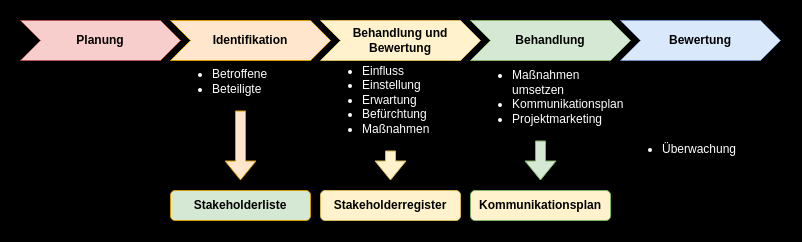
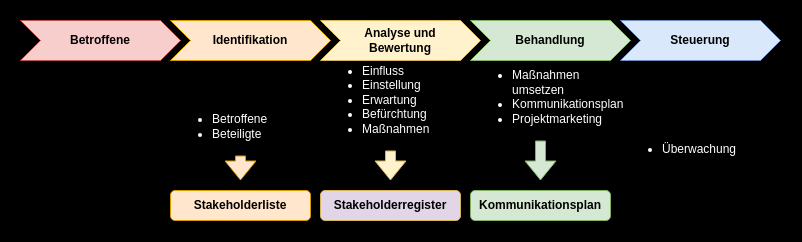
  <mxCell id="0" />
  <mxCell id="1" parent="0" />
- <mxCell id="2" value="Planung" style="shape=step;perimeter=stepPerimeter;whiteSpace=wrap;html=1;fixedSize=1;fontStyle=1;fillColor=#f8cecc;strokeColor=#b85450;" vertex="1" parent="1"><mxGeometry x="20" y="20" width="160" height="40" as="geometry" /></mxCell>
+ <mxCell id="2" value="Betroffene" style="shape=step;perimeter=stepPerimeter;whiteSpace=wrap;html=1;fixedSize=1;fontStyle=1;fillColor=#f8cecc;strokeColor=#b85450;" vertex="1" parent="1"><mxGeometry x="20" y="20" width="160" height="40" as="geometry" /></mxCell>
  <mxCell id="3" value="Identifikation" style="shape=step;perimeter=stepPerimeter;whiteSpace=wrap;html=1;fixedSize=1;fontStyle=1;fillColor=#ffe6cc;strokeColor=#d79b00;" vertex="1" parent="1"><mxGeometry x="170" y="20" width="160" height="40" as="geometry" /></mxCell>
- <mxCell id="4" value="Behandlung und&lt;br&gt;Bewertung" style="shape=step;perimeter=stepPerimeter;whiteSpace=wrap;html=1;fixedSize=1;fontStyle=1;fillColor=#fff2cc;strokeColor=#d6b656;" vertex="1" parent="1"><mxGeometry x="320" y="20" width="160" height="40" as="geometry" /></mxCell>
- <mxCell id="5" value="Bewertung" style="shape=step;perimeter=stepPerimeter;whiteSpace=wrap;html=1;fixedSize=1;fontStyle=1;fillColor=#dae8fc;strokeColor=#6c8ebf;" vertex="1" parent="1"><mxGeometry x="620" y="20" width="160" height="40" as="geometry" /></mxCell>
+ <mxCell id="4" value="Analyse und&lt;br&gt;Bewertung" style="shape=step;perimeter=stepPerimeter;whiteSpace=wrap;html=1;fixedSize=1;fontStyle=1;fillColor=#fff2cc;strokeColor=#d6b656;" vertex="1" parent="1"><mxGeometry x="320" y="20" width="160" height="40" as="geometry" /></mxCell>
+ <mxCell id="5" value="Steuerung" style="shape=step;perimeter=stepPerimeter;whiteSpace=wrap;html=1;fixedSize=1;fontStyle=1;fillColor=#dae8fc;strokeColor=#6c8ebf;" vertex="1" parent="1"><mxGeometry x="620" y="20" width="160" height="40" as="geometry" /></mxCell>
  <mxCell id="6" value="Behandlung" style="shape=step;perimeter=stepPerimeter;whiteSpace=wrap;html=1;fixedSize=1;fontStyle=1;fillColor=#d5e8d4;strokeColor=#82b366;" vertex="1" parent="1"><mxGeometry x="470" y="20" width="160" height="40" as="geometry" /></mxCell>
  <mxCell id="7" value="" style="shape=flexArrow;endArrow=classic;html=1;fillColor=#ffe6cc;strokeColor=#d79b00;" edge="1" parent="1" source="8"><mxGeometry width="50" height="50" relative="1" as="geometry"><mxPoint x="270" y="120" as="sourcePoint" /><mxPoint x="240" y="180" as="targetPoint" /></mxGeometry></mxCell>
- <mxCell id="8" value="&lt;ul&gt;&lt;li&gt;Betroffene&lt;/li&gt;&lt;li&gt;Beteiligte&lt;/li&gt;&lt;/ul&gt;" style="text;html=1;strokeColor=none;fillColor=none;align=left;verticalAlign=bottom;whiteSpace=wrap;rounded=0;fontColor=#FFFFFF;" vertex="1" parent="1"><mxGeometry x="170" y="60" width="140" height="50" as="geometry" /></mxCell>
+ <mxCell id="8" value="&lt;ul&gt;&lt;li&gt;Betroffene&lt;/li&gt;&lt;li&gt;Beteiligte&lt;/li&gt;&lt;/ul&gt;" style="text;html=1;strokeColor=none;fillColor=none;align=left;verticalAlign=bottom;whiteSpace=wrap;rounded=0;fontColor=#FFFFFF;" vertex="1" parent="1"><mxGeometry x="170" y="105" width="140" height="50" as="geometry" /></mxCell>
  <mxCell id="9" value="&lt;ul&gt;&lt;li&gt;Einfluss&lt;/li&gt;&lt;li&gt;Einstellung&lt;/li&gt;&lt;li&gt;Erwartung&lt;/li&gt;&lt;li&gt;Befürchtung&lt;/li&gt;&lt;li&gt;Maßnahmen&lt;/li&gt;&lt;/ul&gt;" style="text;html=1;strokeColor=none;fillColor=none;align=left;verticalAlign=bottom;whiteSpace=wrap;rounded=0;fontColor=#FFFFFF;" vertex="1" parent="1"><mxGeometry x="320" y="60" width="140" height="90" as="geometry" /></mxCell>
  <mxCell id="10" value="&lt;ul&gt;&lt;li&gt;Maßnahmen umsetzen&lt;/li&gt;&lt;li&gt;Kommunikationsplan&lt;/li&gt;&lt;li&gt;Projektmarketing&lt;/li&gt;&lt;/ul&gt;" style="text;html=1;strokeColor=none;fillColor=none;align=left;verticalAlign=bottom;whiteSpace=wrap;rounded=0;fontColor=#FFFFFF;" vertex="1" parent="1"><mxGeometry x="470" y="60" width="140" height="80" as="geometry" /></mxCell>
  <mxCell id="11" value="&lt;ul&gt;&lt;li&gt;Überwachung&lt;/li&gt;&lt;/ul&gt;" style="text;html=1;strokeColor=none;fillColor=none;align=left;verticalAlign=bottom;whiteSpace=wrap;rounded=0;fontColor=#FFFFFF;" vertex="1" parent="1"><mxGeometry x="620" y="130" width="140" height="40" as="geometry" /></mxCell>
  <mxCell id="12" value="" style="shape=flexArrow;endArrow=classic;html=1;exitX=0.5;exitY=1;exitDx=0;exitDy=0;fillColor=#fff2cc;strokeColor=#d6b656;" edge="1" parent="1" source="9"><mxGeometry width="50" height="50" relative="1" as="geometry"><mxPoint x="450" y="260" as="sourcePoint" /><mxPoint x="390" y="180" as="targetPoint" /></mxGeometry></mxCell>
  <mxCell id="13" value="" style="shape=flexArrow;endArrow=classic;html=1;exitX=0.5;exitY=1;exitDx=0;exitDy=0;fillColor=#d5e8d4;strokeColor=#82b366;" edge="1" parent="1" source="10"><mxGeometry width="50" height="50" relative="1" as="geometry"><mxPoint x="500" y="180" as="sourcePoint" /><mxPoint x="540" y="180" as="targetPoint" /></mxGeometry></mxCell>
- <mxCell id="14" value="Stakeholderliste" style="rounded=1;whiteSpace=wrap;html=1;fontStyle=1;fillColor=#d5e8d4;strokeColor=#d79b00;" vertex="1" parent="1"><mxGeometry x="170" y="190" width="140" height="30" as="geometry" /></mxCell>
- <mxCell id="15" value="Stakeholderregister" style="rounded=1;whiteSpace=wrap;html=1;fontStyle=1;fillColor=#fff2cc;strokeColor=#d6b656;" vertex="1" parent="1"><mxGeometry x="320" y="190" width="140" height="30" as="geometry" /></mxCell>
- <mxCell id="16" value="Kommunikationsplan" style="rounded=1;whiteSpace=wrap;html=1;fontStyle=1;fillColor=#fff2cc;strokeColor=#82b366;" vertex="1" parent="1"><mxGeometry x="470" y="190" width="140" height="30" as="geometry" /></mxCell>
+ <mxCell id="14" value="Stakeholderliste" style="rounded=1;whiteSpace=wrap;html=1;fontStyle=1;fillColor=#ffe6cc;strokeColor=#d79b00;" vertex="1" parent="1"><mxGeometry x="170" y="190" width="140" height="30" as="geometry" /></mxCell>
+ <mxCell id="15" value="Stakeholderregister" style="rounded=1;whiteSpace=wrap;html=1;fontStyle=1;fillColor=#e1d5e7;strokeColor=#d6b656;" vertex="1" parent="1"><mxGeometry x="320" y="190" width="140" height="30" as="geometry" /></mxCell>
+ <mxCell id="16" value="Kommunikationsplan" style="rounded=1;whiteSpace=wrap;html=1;fontStyle=1;fillColor=#d5e8d4;strokeColor=#82b366;" vertex="1" parent="1"><mxGeometry x="470" y="190" width="140" height="30" as="geometry" /></mxCell>
